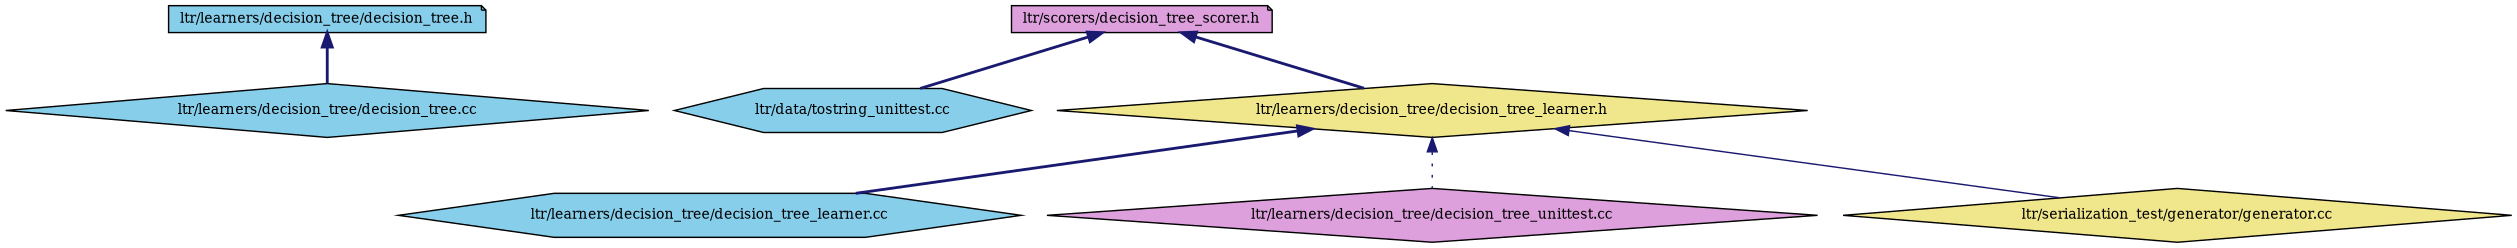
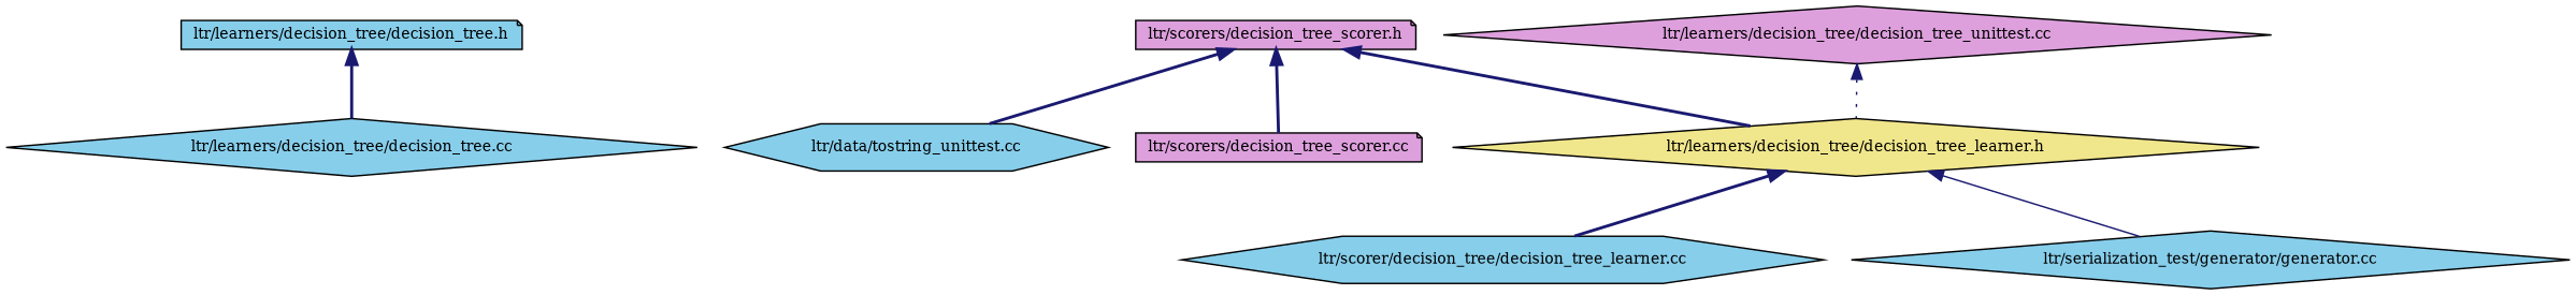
  digraph {
    fontname="DejaVu Serif"
    node [color=black fillcolor=skyblue fontname="DejaVu Serif" fontsize=10 shape=diamond style=filled]
    edge [color=midnightblue dir=back fontname="DejaVu Serif" fontsize=10 labelfontname=Helvetica labelfontsize=10 style=bold]
    n1 [fontcolor=black height=0.2 label="ltr/learners/decision_tree/decision_tree.h" shape=note width=0.4]
    n2 [height=0.2 label="ltr/learners/decision_tree/decision_tree.cc" width=0.4]
    n3 [fillcolor=plum height=0.2 label="ltr/scorers/decision_tree_scorer.h" shape=note width=0.4]
    n4 [height=0.2 label="ltr/data/tostring_unittest.cc" shape=hexagon width=0.4]
    n5 [fillcolor=khaki height=0.2 label="ltr/learners/decision_tree/decision_tree_learner.h" width=0.4]
-   n7 [height=0.2 label="ltr/learners/decision_tree/decision_tree_learner.cc" shape=hexagon width=0.4]
+   n6 [fillcolor=plum height=0.2 label="ltr/scorers/decision_tree_scorer.cc" shape=note width=0.4]
+   n7 [height=0.2 label="ltr/scorer/decision_tree/decision_tree_learner.cc" shape=hexagon width=0.4]
    n8 [fillcolor=plum height=0.2 label="ltr/learners/decision_tree/decision_tree_unittest.cc" width=0.4]
-   n9 [fillcolor=khaki height=0.2 label="ltr/serialization_test/generator/generator.cc" width=0.4]
+   n9 [height=0.2 label="ltr/serialization_test/generator/generator.cc" width=0.4]
    n1 -> n2
    n3 -> n4
    n3 -> n5
+   n3 -> n6
    n5 -> n7
-   n5 -> n8 [style=dotted]
+   n8 -> n5 [style=dotted]
    n5 -> n9 [style=solid]
  }
